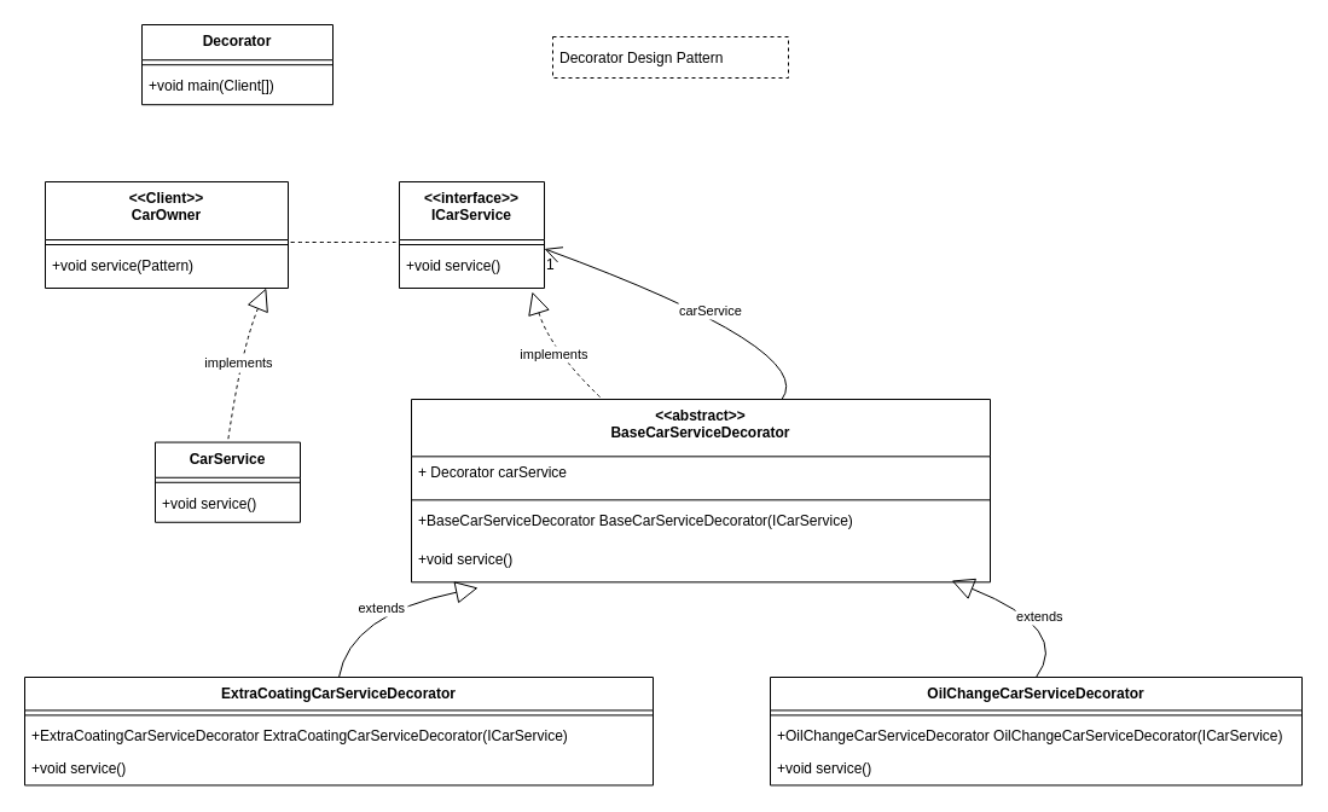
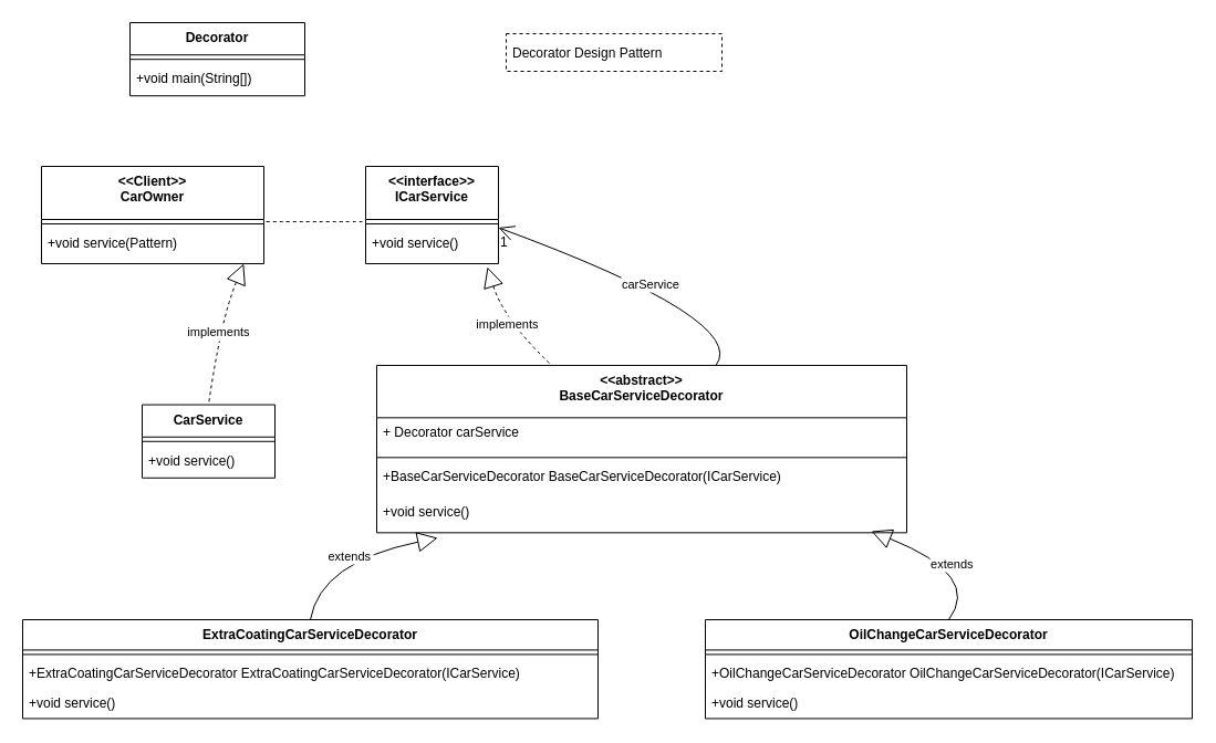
  <mxCell id="0" />
  <mxCell id="1" parent="0" />
  <mxCell id="2" value="&lt;&lt;Client&gt;&gt;&#10;CarOwner" style="swimlane;fontStyle=1;align=center;verticalAlign=top;childLayout=stackLayout;horizontal=1;startSize=48;horizontalStack=0;resizeParent=1;resizeParentMax=0;resizeLast=0;collapsible=0;marginBottom=0;" vertex="1" parent="1"><mxGeometry x="37" y="150" width="201" height="88" as="geometry" /></mxCell>
  <mxCell id="3" style="line;strokeWidth=1;fillColor=none;align=left;verticalAlign=middle;spacingTop=-1;spacingLeft=3;spacingRight=3;rotatable=0;labelPosition=right;points=[];portConstraint=eastwest;strokeColor=inherit;" vertex="1" parent="2"><mxGeometry y="48" width="201" height="8" as="geometry" /></mxCell>
  <mxCell id="4" value="+void service(Pattern)" style="text;strokeColor=none;fillColor=none;align=left;verticalAlign=top;spacingLeft=4;spacingRight=4;overflow=hidden;rotatable=0;points=[[0,0.5],[1,0.5]];portConstraint=eastwest;" vertex="1" parent="2"><mxGeometry y="56" width="201" height="32" as="geometry" /></mxCell>
  <mxCell id="5" value="&lt;&lt;interface&gt;&gt;&#10;ICarService" style="swimlane;fontStyle=1;align=center;verticalAlign=top;childLayout=stackLayout;horizontal=1;startSize=48;horizontalStack=0;resizeParent=1;resizeParentMax=0;resizeLast=0;collapsible=0;marginBottom=0;" vertex="1" parent="1"><mxGeometry x="330" y="150" width="120" height="88" as="geometry" /></mxCell>
  <mxCell id="6" style="line;strokeWidth=1;fillColor=none;align=left;verticalAlign=middle;spacingTop=-1;spacingLeft=3;spacingRight=3;rotatable=0;labelPosition=right;points=[];portConstraint=eastwest;strokeColor=inherit;" vertex="1" parent="5"><mxGeometry y="48" width="120" height="8" as="geometry" /></mxCell>
  <mxCell id="7" value="+void service()" style="text;strokeColor=none;fillColor=none;align=left;verticalAlign=top;spacingLeft=4;spacingRight=4;overflow=hidden;rotatable=0;points=[[0,0.5],[1,0.5]];portConstraint=eastwest;" vertex="1" parent="5"><mxGeometry y="56" width="120" height="32" as="geometry" /></mxCell>
  <mxCell id="8" value="CarService" style="swimlane;fontStyle=1;align=center;verticalAlign=top;childLayout=stackLayout;horizontal=1;startSize=29.2;horizontalStack=0;resizeParent=1;resizeParentMax=0;resizeLast=0;collapsible=0;marginBottom=0;" vertex="1" parent="1"><mxGeometry x="128" y="365.57" width="120" height="66.2" as="geometry" /></mxCell>
  <mxCell id="9" style="line;strokeWidth=1;fillColor=none;align=left;verticalAlign=middle;spacingTop=-1;spacingLeft=3;spacingRight=3;rotatable=0;labelPosition=right;points=[];portConstraint=eastwest;strokeColor=inherit;" vertex="1" parent="8"><mxGeometry y="29.2" width="120" height="8" as="geometry" /></mxCell>
  <mxCell id="10" value="+void service()" style="text;strokeColor=none;fillColor=none;align=left;verticalAlign=top;spacingLeft=4;spacingRight=4;overflow=hidden;rotatable=0;points=[[0,0.5],[1,0.5]];portConstraint=eastwest;" vertex="1" parent="8"><mxGeometry y="37.2" width="120" height="29" as="geometry" /></mxCell>
  <mxCell id="11" value="Decorator" style="swimlane;fontStyle=1;align=center;verticalAlign=top;childLayout=stackLayout;horizontal=1;startSize=29.2;horizontalStack=0;resizeParent=1;resizeParentMax=0;resizeLast=0;collapsible=0;marginBottom=0;" vertex="1" parent="1"><mxGeometry x="117" y="20" width="158" height="66.2" as="geometry" /></mxCell>
  <mxCell id="12" style="line;strokeWidth=1;fillColor=none;align=left;verticalAlign=middle;spacingTop=-1;spacingLeft=3;spacingRight=3;rotatable=0;labelPosition=right;points=[];portConstraint=eastwest;strokeColor=inherit;" vertex="1" parent="11"><mxGeometry y="29.2" width="158" height="8" as="geometry" /></mxCell>
- <mxCell id="13" value="+void main(Client[])" style="text;strokeColor=none;fillColor=none;align=left;verticalAlign=top;spacingLeft=4;spacingRight=4;overflow=hidden;rotatable=0;points=[[0,0.5],[1,0.5]];portConstraint=eastwest;" vertex="1" parent="11"><mxGeometry y="37.2" width="158" height="29" as="geometry" /></mxCell>
+ <mxCell id="13" value="+void main(String[])" style="text;strokeColor=none;fillColor=none;align=left;verticalAlign=top;spacingLeft=4;spacingRight=4;overflow=hidden;rotatable=0;points=[[0,0.5],[1,0.5]];portConstraint=eastwest;" vertex="1" parent="11"><mxGeometry y="37.2" width="158" height="29" as="geometry" /></mxCell>
  <mxCell id="14" value="&lt;&lt;abstract&gt;&gt;&#10;BaseCarServiceDecorator" style="swimlane;fontStyle=1;align=center;verticalAlign=top;childLayout=stackLayout;horizontal=1;startSize=47.333;horizontalStack=0;resizeParent=1;resizeParentMax=0;resizeLast=0;collapsible=0;marginBottom=0;" vertex="1" parent="1"><mxGeometry x="340" y="330" width="479" height="151.333" as="geometry" /></mxCell>
  <mxCell id="15" value="+ Decorator carService" style="text;strokeColor=none;fillColor=none;align=left;verticalAlign=top;spacingLeft=4;spacingRight=4;overflow=hidden;rotatable=0;points=[[0,0.5],[1,0.5]];portConstraint=eastwest;" vertex="1" parent="14"><mxGeometry y="47.333" width="479" height="32" as="geometry" /></mxCell>
  <mxCell id="16" style="line;strokeWidth=1;fillColor=none;align=left;verticalAlign=middle;spacingTop=-1;spacingLeft=3;spacingRight=3;rotatable=0;labelPosition=right;points=[];portConstraint=eastwest;strokeColor=inherit;" vertex="1" parent="14"><mxGeometry y="79.333" width="479" height="8" as="geometry" /></mxCell>
  <mxCell id="17" value="+BaseCarServiceDecorator BaseCarServiceDecorator(ICarService)" style="text;strokeColor=none;fillColor=none;align=left;verticalAlign=top;spacingLeft=4;spacingRight=4;overflow=hidden;rotatable=0;points=[[0,0.5],[1,0.5]];portConstraint=eastwest;" vertex="1" parent="14"><mxGeometry y="87.333" width="479" height="32" as="geometry" /></mxCell>
  <mxCell id="18" value="+void service()" style="text;strokeColor=none;fillColor=none;align=left;verticalAlign=top;spacingLeft=4;spacingRight=4;overflow=hidden;rotatable=0;points=[[0,0.5],[1,0.5]];portConstraint=eastwest;" vertex="1" parent="14"><mxGeometry y="119.333" width="479" height="32" as="geometry" /></mxCell>
  <mxCell id="19" value="ExtraCoatingCarServiceDecorator" style="swimlane;fontStyle=1;align=center;verticalAlign=top;childLayout=stackLayout;horizontal=1;startSize=27.429;horizontalStack=0;resizeParent=1;resizeParentMax=0;resizeLast=0;collapsible=0;marginBottom=0;" vertex="1" parent="1"><mxGeometry x="20" y="560" width="520" height="89.429" as="geometry" /></mxCell>
  <mxCell id="20" style="line;strokeWidth=1;fillColor=none;align=left;verticalAlign=middle;spacingTop=-1;spacingLeft=3;spacingRight=3;rotatable=0;labelPosition=right;points=[];portConstraint=eastwest;strokeColor=inherit;" vertex="1" parent="19"><mxGeometry y="27.429" width="520" height="8" as="geometry" /></mxCell>
  <mxCell id="21" value="+ExtraCoatingCarServiceDecorator ExtraCoatingCarServiceDecorator(ICarService)" style="text;strokeColor=none;fillColor=none;align=left;verticalAlign=top;spacingLeft=4;spacingRight=4;overflow=hidden;rotatable=0;points=[[0,0.5],[1,0.5]];portConstraint=eastwest;" vertex="1" parent="19"><mxGeometry y="35.429" width="520" height="27" as="geometry" /></mxCell>
  <mxCell id="22" value="+void service()" style="text;strokeColor=none;fillColor=none;align=left;verticalAlign=top;spacingLeft=4;spacingRight=4;overflow=hidden;rotatable=0;points=[[0,0.5],[1,0.5]];portConstraint=eastwest;" vertex="1" parent="19"><mxGeometry y="62.429" width="520" height="27" as="geometry" /></mxCell>
  <mxCell id="23" value="OilChangeCarServiceDecorator" style="swimlane;fontStyle=1;align=center;verticalAlign=top;childLayout=stackLayout;horizontal=1;startSize=27.429;horizontalStack=0;resizeParent=1;resizeParentMax=0;resizeLast=0;collapsible=0;marginBottom=0;" vertex="1" parent="1"><mxGeometry x="637" y="560" width="440" height="89.429" as="geometry" /></mxCell>
  <mxCell id="24" style="line;strokeWidth=1;fillColor=none;align=left;verticalAlign=middle;spacingTop=-1;spacingLeft=3;spacingRight=3;rotatable=0;labelPosition=right;points=[];portConstraint=eastwest;strokeColor=inherit;" vertex="1" parent="23"><mxGeometry y="27.429" width="440" height="8" as="geometry" /></mxCell>
  <mxCell id="25" value="+OilChangeCarServiceDecorator OilChangeCarServiceDecorator(ICarService)" style="text;strokeColor=none;fillColor=none;align=left;verticalAlign=top;spacingLeft=4;spacingRight=4;overflow=hidden;rotatable=0;points=[[0,0.5],[1,0.5]];portConstraint=eastwest;" vertex="1" parent="23"><mxGeometry y="35.429" width="440" height="27" as="geometry" /></mxCell>
  <mxCell id="26" value="+void service()" style="text;strokeColor=none;fillColor=none;align=left;verticalAlign=top;spacingLeft=4;spacingRight=4;overflow=hidden;rotatable=0;points=[[0,0.5],[1,0.5]];portConstraint=eastwest;" vertex="1" parent="23"><mxGeometry y="62.429" width="440" height="27" as="geometry" /></mxCell>
  <mxCell id="27" value="Decorator Design Pattern " style="align=left;spacingLeft=4;dashed=1;" vertex="1" parent="1"><mxGeometry x="457" y="30" width="195" height="34" as="geometry" /></mxCell>
  <mxCell id="28" value="" style="curved=1;dashed=1;startArrow=none;endArrow=none;rounded=0;entryX=1;entryY=0.25;entryDx=0;entryDy=0;entryPerimeter=0;" edge="1" parent="1" target="3"><mxGeometry relative="1" as="geometry"><Array as="points" /><mxPoint x="327" y="200" as="sourcePoint" /><mxPoint x="67" y="250" as="targetPoint" /></mxGeometry></mxCell>
  <mxCell id="29" value="implements" style="curved=1;dashed=1;startArrow=block;startSize=16;startFill=0;endArrow=none;exitX=0.24;exitY=1;entryX=0.5;entryY=-0.01;rounded=0;" edge="1" parent="1" target="8"><mxGeometry relative="1" as="geometry"><Array as="points"><mxPoint x="199" y="289" /></Array><mxPoint x="219.8" y="238" as="sourcePoint" /></mxGeometry></mxCell>
  <mxCell id="30" value="implements" style="curved=1;dashed=1;startArrow=block;startSize=16;startFill=0;endArrow=none;exitX=0.917;exitY=1.094;entryX=0.33;entryY=0;rounded=0;exitDx=0;exitDy=0;exitPerimeter=0;" edge="1" parent="1" source="7" target="14"><mxGeometry relative="1" as="geometry"><Array as="points"><mxPoint x="455" y="289" /></Array></mxGeometry></mxCell>
  <mxCell id="31" value="extends" style="curved=1;startArrow=block;startSize=16;startFill=0;endArrow=none;exitX=0.115;exitY=1.146;entryX=0.5;entryY=0;rounded=0;exitDx=0;exitDy=0;exitPerimeter=0;" edge="1" parent="1" source="18" target="19"><mxGeometry relative="1" as="geometry"><Array as="points"><mxPoint x="289" y="508" /></Array><mxPoint x="359.43" y="474.333" as="sourcePoint" /></mxGeometry></mxCell>
  <mxCell id="32" value="extends" style="curved=1;startArrow=block;startSize=16;startFill=0;endArrow=none;entryX=0.5;entryY=0;rounded=0;entryDx=0;entryDy=0;" edge="1" parent="1" target="23"><mxGeometry relative="1" as="geometry"><Array as="points"><mxPoint x="887" y="520" /></Array><mxPoint x="787" y="480" as="sourcePoint" /><mxPoint x="878" y="548.75" as="targetPoint" /></mxGeometry></mxCell>
  <mxCell id="33" value="carService" style="curved=1;startArrow=none;endArrow=open;endSize=12;exitX=0.64;exitY=0;entryX=1;entryY=0.63;rounded=0;" edge="1" parent="1" source="14" target="5"><mxGeometry relative="1" as="geometry"><Array as="points"><mxPoint x="677" y="289" /></Array></mxGeometry></mxCell>
  <mxCell id="34" value="1" style="edgeLabel;resizable=0;labelBackgroundColor=none;fontSize=12;align=left;verticalAlign=top;" vertex="1" parent="33"><mxGeometry x="1" relative="1" as="geometry" /></mxCell>
